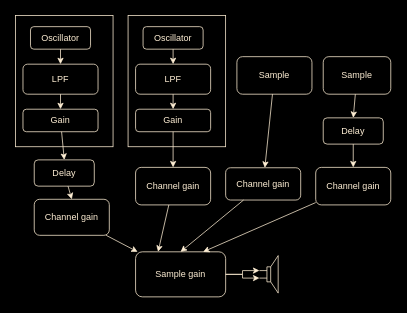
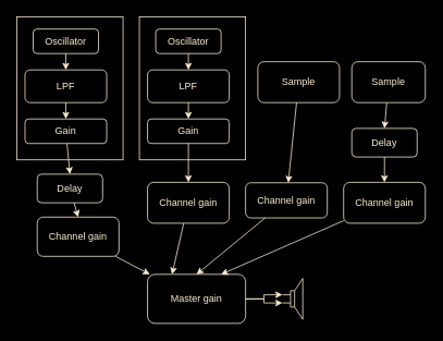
  <mxCell id="0" />
  <mxCell id="1" parent="0" />
  <mxCell id="2" value="" style="rounded=0;whiteSpace=wrap;html=1;fillColor=none;strokeColor=#FFEFD5;" parent="1" vertex="1"><mxGeometry x="170" y="20" width="130" height="175" as="geometry" /></mxCell>
  <mxCell id="3" value="" style="rounded=0;whiteSpace=wrap;html=1;fillColor=none;strokeColor=#FFEFD5;" parent="1" vertex="1"><mxGeometry x="20" y="20" width="130" height="175" as="geometry" /></mxCell>
  <mxCell id="4" style="rounded=0;orthogonalLoop=1;jettySize=auto;html=1;entryX=0.5;entryY=0;entryDx=0;entryDy=0;strokeColor=#FFEFD5;fontColor=#FFEFD5;" parent="1" source="5" target="11" edge="1"><mxGeometry relative="1" as="geometry" /></mxCell>
  <mxCell id="5" value="Oscillator" style="rounded=1;whiteSpace=wrap;html=1;fillColor=none;strokeColor=#FFEFD5;fontColor=#FFEFD5;" parent="1" vertex="1"><mxGeometry x="40" y="35" width="80" height="30" as="geometry" /></mxCell>
  <mxCell id="6" value="" style="pointerEvents=1;verticalLabelPosition=bottom;shadow=0;dashed=0;align=center;html=1;verticalAlign=top;strokeWidth=1;shape=mxgraph.electrical.electro-mechanical.loudspeaker;fillColor=none;strokeColor=#FFEFD5;fontColor=#FFEFD5;" parent="1" vertex="1"><mxGeometry x="345" y="340" width="25" height="50" as="geometry" /></mxCell>
  <mxCell id="7" style="edgeStyle=orthogonalEdgeStyle;rounded=0;orthogonalLoop=1;jettySize=auto;html=1;entryX=0;entryY=0.4;entryDx=0;entryDy=0;entryPerimeter=0;fillColor=none;strokeColor=#FFEFD5;fontColor=#FFEFD5;" parent="1" source="9" target="6" edge="1"><mxGeometry relative="1" as="geometry" /></mxCell>
  <mxCell id="8" style="edgeStyle=orthogonalEdgeStyle;rounded=0;orthogonalLoop=1;jettySize=auto;html=1;entryX=0;entryY=0.6;entryDx=0;entryDy=0;entryPerimeter=0;fillColor=none;strokeColor=#FFEFD5;fontColor=#FFEFD5;" parent="1" source="9" target="6" edge="1"><mxGeometry relative="1" as="geometry" /></mxCell>
- <mxCell id="9" value="Sample gain" style="rounded=1;whiteSpace=wrap;html=1;fillColor=none;strokeColor=#FFEFD5;fontColor=#FFEFD5;" parent="1" vertex="1"><mxGeometry x="180" y="335" width="120" height="60" as="geometry" /></mxCell>
+ <mxCell id="9" value="Master gain" style="rounded=1;whiteSpace=wrap;html=1;fillColor=none;strokeColor=#FFEFD5;fontColor=#FFEFD5;" parent="1" vertex="1"><mxGeometry x="180" y="335" width="120" height="60" as="geometry" /></mxCell>
  <mxCell id="10" style="edgeStyle=none;rounded=0;orthogonalLoop=1;jettySize=auto;html=1;strokeColor=#FFEFD5;fontColor=#FFEFD5;" parent="1" source="11" target="13" edge="1"><mxGeometry relative="1" as="geometry" /></mxCell>
  <mxCell id="11" value="LPF" style="rounded=1;whiteSpace=wrap;html=1;fillColor=none;strokeColor=#FFEFD5;fontColor=#FFEFD5;" parent="1" vertex="1"><mxGeometry x="30" y="85" width="100" height="40" as="geometry" /></mxCell>
  <mxCell id="12" style="edgeStyle=none;rounded=0;orthogonalLoop=1;jettySize=auto;html=1;strokeColor=#FFEFD5;fontColor=#FFEFD5;entryX=0.5;entryY=0;entryDx=0;entryDy=0;" parent="1" source="13" target="25" edge="1"><mxGeometry relative="1" as="geometry" /></mxCell>
  <mxCell id="13" value="Gain" style="rounded=1;whiteSpace=wrap;html=1;fillColor=none;strokeColor=#FFEFD5;fontColor=#FFEFD5;" parent="1" vertex="1"><mxGeometry x="30" y="145" width="100" height="30" as="geometry" /></mxCell>
  <mxCell id="14" style="rounded=0;orthogonalLoop=1;jettySize=auto;html=1;entryX=0.5;entryY=0;entryDx=0;entryDy=0;strokeColor=#FFEFD5;fontColor=#FFEFD5;" parent="1" source="15" target="17" edge="1"><mxGeometry relative="1" as="geometry" /></mxCell>
  <mxCell id="15" value="Oscillator" style="rounded=1;whiteSpace=wrap;html=1;fillColor=none;strokeColor=#FFEFD5;fontColor=#FFEFD5;" parent="1" vertex="1"><mxGeometry x="190" y="35" width="80" height="30" as="geometry" /></mxCell>
  <mxCell id="16" style="edgeStyle=none;rounded=0;orthogonalLoop=1;jettySize=auto;html=1;strokeColor=#FFEFD5;fontColor=#FFEFD5;" parent="1" source="17" target="19" edge="1"><mxGeometry relative="1" as="geometry" /></mxCell>
  <mxCell id="17" value="LPF" style="rounded=1;whiteSpace=wrap;html=1;fillColor=none;strokeColor=#FFEFD5;fontColor=#FFEFD5;" parent="1" vertex="1"><mxGeometry x="180" y="85" width="100" height="40" as="geometry" /></mxCell>
  <mxCell id="18" style="edgeStyle=none;rounded=0;orthogonalLoop=1;jettySize=auto;html=1;strokeColor=#FFEFD5;fontColor=#FFEFD5;" parent="1" source="19" target="23" edge="1"><mxGeometry relative="1" as="geometry" /></mxCell>
  <mxCell id="19" value="Gain" style="rounded=1;whiteSpace=wrap;html=1;fillColor=none;strokeColor=#FFEFD5;fontColor=#FFEFD5;" parent="1" vertex="1"><mxGeometry x="180" y="145" width="100" height="30" as="geometry" /></mxCell>
  <mxCell id="20" style="edgeStyle=none;rounded=0;orthogonalLoop=1;jettySize=auto;html=1;strokeColor=#FFEFD5;fontColor=#FFEFD5;" parent="1" source="21" target="9" edge="1"><mxGeometry relative="1" as="geometry" /></mxCell>
  <mxCell id="21" value="Channel gain" style="rounded=1;whiteSpace=wrap;html=1;fillColor=none;strokeColor=#FFEFD5;fontColor=#FFEFD5;" parent="1" vertex="1"><mxGeometry x="45" y="265" width="100" height="48" as="geometry" /></mxCell>
  <mxCell id="22" style="edgeStyle=none;rounded=0;orthogonalLoop=1;jettySize=auto;html=1;entryX=0.25;entryY=0;entryDx=0;entryDy=0;strokeColor=#FFEFD5;fontColor=#FFEFD5;" parent="1" source="23" target="9" edge="1"><mxGeometry relative="1" as="geometry" /></mxCell>
  <mxCell id="23" value="Channel gain" style="rounded=1;whiteSpace=wrap;html=1;fillColor=none;strokeColor=#FFEFD5;fontColor=#FFEFD5;" parent="1" vertex="1"><mxGeometry x="180" y="222.5" width="100" height="50" as="geometry" /></mxCell>
  <mxCell id="24" style="edgeStyle=none;rounded=0;orthogonalLoop=1;jettySize=auto;html=1;entryX=0.5;entryY=0;entryDx=0;entryDy=0;strokeColor=#FFEFD5;fontColor=#FFEFD5;" parent="1" source="25" target="21" edge="1"><mxGeometry relative="1" as="geometry" /></mxCell>
  <mxCell id="25" value="Delay" style="rounded=1;whiteSpace=wrap;html=1;fillColor=none;strokeColor=#FFEFD5;fontColor=#FFEFD5;" parent="1" vertex="1"><mxGeometry x="45" y="212.5" width="80" height="35" as="geometry" /></mxCell>
  <mxCell id="26" style="edgeStyle=none;rounded=0;orthogonalLoop=1;jettySize=auto;html=1;entryX=0.5;entryY=0;entryDx=0;entryDy=0;strokeColor=#FFEFD5;fontColor=#FFEFD5;" edge="1" parent="1" source="27" target="9"><mxGeometry relative="1" as="geometry" /></mxCell>
  <mxCell id="27" value="Channel gain" style="rounded=1;whiteSpace=wrap;html=1;fillColor=none;strokeColor=#FFEFD5;fontColor=#FFEFD5;" vertex="1" parent="1"><mxGeometry x="300" y="223" width="100" height="43" as="geometry" /></mxCell>
  <mxCell id="28" style="edgeStyle=none;rounded=0;orthogonalLoop=1;jettySize=auto;html=1;strokeColor=#FFEFD5;fontColor=#FFEFD5;" edge="1" parent="1" source="29" target="27"><mxGeometry relative="1" as="geometry" /></mxCell>
  <mxCell id="29" value="Sample" style="rounded=1;whiteSpace=wrap;html=1;fillColor=none;strokeColor=#FFEFD5;fontColor=#FFEFD5;" vertex="1" parent="1"><mxGeometry x="315" y="75" width="100" height="50" as="geometry" /></mxCell>
  <mxCell id="30" style="edgeStyle=none;rounded=0;orthogonalLoop=1;jettySize=auto;html=1;strokeColor=#FFEFD5;fontColor=#FFEFD5;entryX=0.75;entryY=0;entryDx=0;entryDy=0;" edge="1" parent="1" source="31" target="9"><mxGeometry relative="1" as="geometry" /></mxCell>
  <mxCell id="31" value="Channel gain" style="rounded=1;whiteSpace=wrap;html=1;fillColor=none;strokeColor=#FFEFD5;fontColor=#FFEFD5;" vertex="1" parent="1"><mxGeometry x="420" y="222.5" width="100" height="50" as="geometry" /></mxCell>
  <mxCell id="32" style="edgeStyle=none;rounded=0;orthogonalLoop=1;jettySize=auto;html=1;entryX=0.5;entryY=0;entryDx=0;entryDy=0;strokeColor=#FFEFD5;fontColor=#FFEFD5;" edge="1" parent="1" source="33" target="35"><mxGeometry relative="1" as="geometry" /></mxCell>
  <mxCell id="33" value="Sample" style="rounded=1;whiteSpace=wrap;html=1;fillColor=none;strokeColor=#FFEFD5;fontColor=#FFEFD5;" vertex="1" parent="1"><mxGeometry x="430" y="75" width="90" height="50" as="geometry" /></mxCell>
  <mxCell id="34" style="edgeStyle=none;rounded=0;orthogonalLoop=1;jettySize=auto;html=1;strokeColor=#FFEFD5;fontColor=#FFEFD5;" edge="1" parent="1" source="35" target="31"><mxGeometry relative="1" as="geometry" /></mxCell>
  <mxCell id="35" value="Delay" style="rounded=1;whiteSpace=wrap;html=1;fillColor=none;strokeColor=#FFEFD5;fontColor=#FFEFD5;" vertex="1" parent="1"><mxGeometry x="430" y="156.5" width="80" height="35" as="geometry" /></mxCell>
